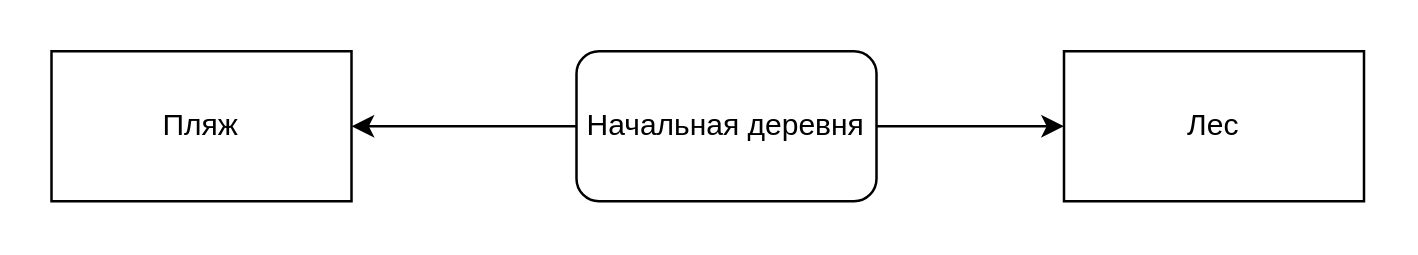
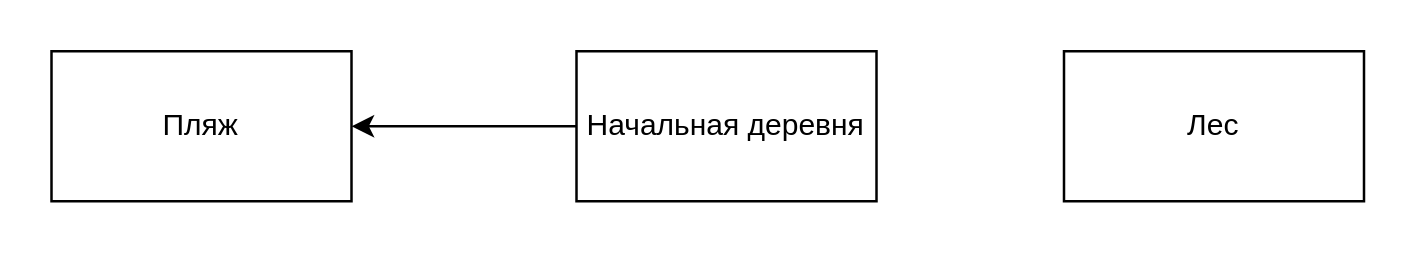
  <mxCell id="0" />
  <mxCell id="1" parent="0" />
  <mxCell id="2" style="edgeStyle=orthogonalEdgeStyle;rounded=0;orthogonalLoop=1;jettySize=auto;html=1;entryX=1;entryY=0.5;entryDx=0;entryDy=0;" edge="1" parent="1" source="4" target="5"><mxGeometry relative="1" as="geometry" /></mxCell>
- <mxCell id="3" style="edgeStyle=orthogonalEdgeStyle;rounded=0;orthogonalLoop=1;jettySize=auto;html=1;" edge="1" parent="1" source="4" target="6"><mxGeometry relative="1" as="geometry" /></mxCell>
- <mxCell id="4" value="Начальная деревня" style="whiteSpace=wrap;html=1;rounded=1;" vertex="1" parent="1"><mxGeometry x="230" y="20" width="120" height="60" as="geometry" /></mxCell>
+ <mxCell id="4" value="Начальная деревня" style="rounded=0;whiteSpace=wrap;html=1;" vertex="1" parent="1"><mxGeometry x="230" y="20" width="120" height="60" as="geometry" /></mxCell>
  <mxCell id="5" value="Пляж" style="rounded=0;whiteSpace=wrap;html=1;" vertex="1" parent="1"><mxGeometry x="20" y="20" width="120" height="60" as="geometry" /></mxCell>
  <mxCell id="6" value="Лес" style="rounded=0;whiteSpace=wrap;html=1;" vertex="1" parent="1"><mxGeometry x="425" y="20" width="120" height="60" as="geometry" /></mxCell>
